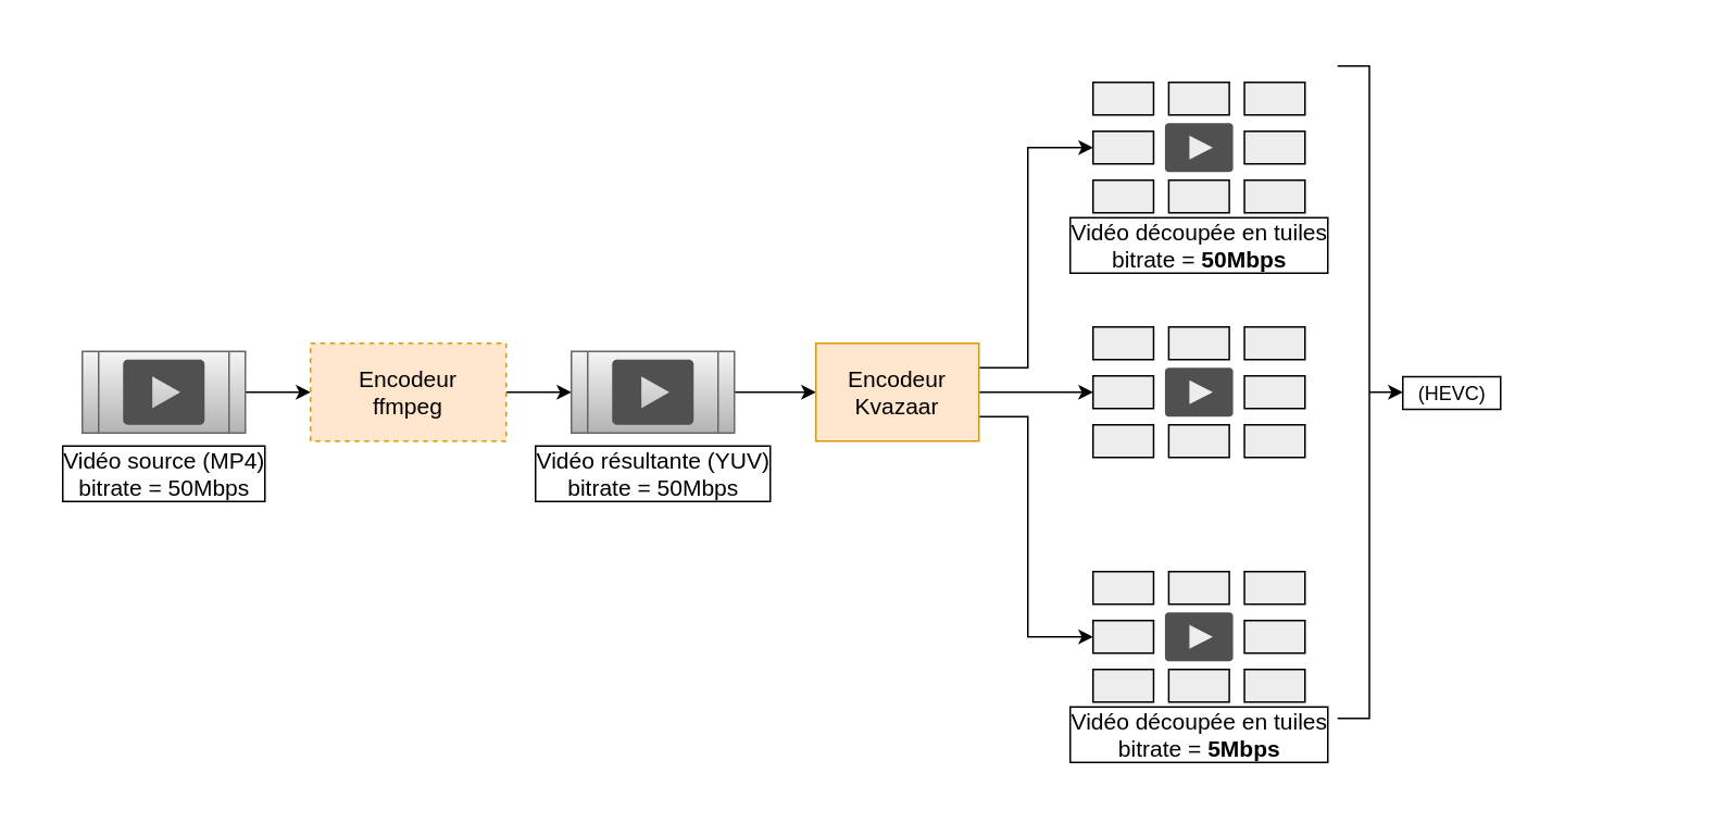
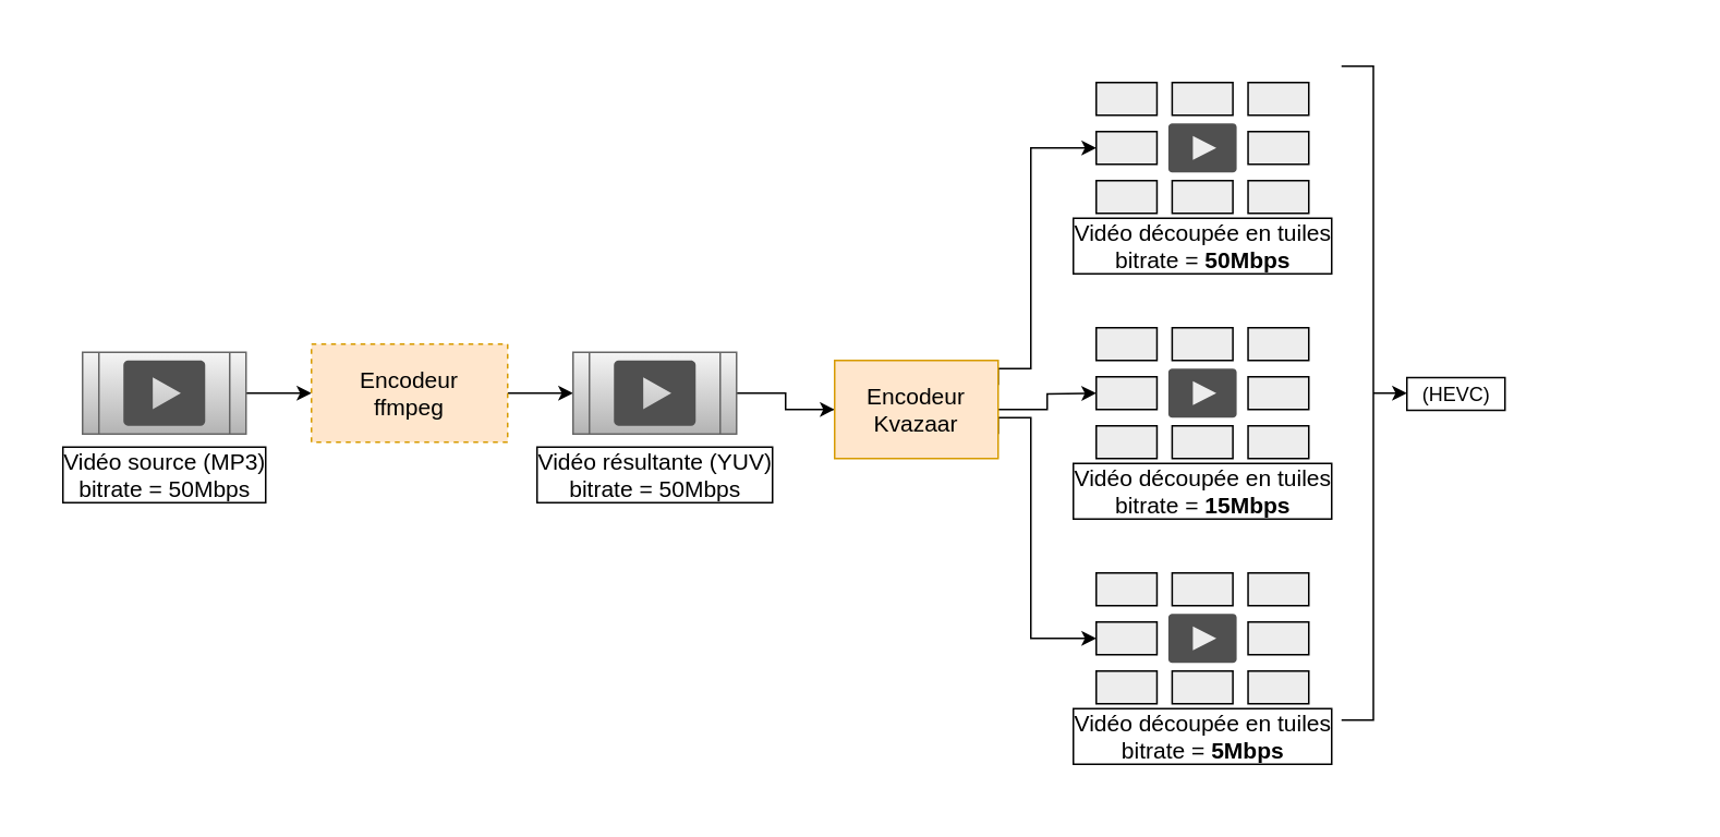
  <mxCell id="0" />
  <mxCell id="1" parent="0" />
  <mxCell id="2" value="" style="rounded=0;whiteSpace=wrap;html=1;fillColor=none;fontSize=14;strokeColor=none;" parent="1" vertex="1"><mxGeometry x="20" y="20" width="910" height="470" as="geometry" /></mxCell>
  <mxCell id="3" style="edgeStyle=orthogonalEdgeStyle;rounded=0;orthogonalLoop=1;jettySize=auto;html=1;exitX=1;exitY=0.5;exitDx=0;exitDy=0;entryX=0;entryY=0.5;entryDx=0;entryDy=0;" parent="1" source="10" target="5" edge="1"><mxGeometry relative="1" as="geometry"><mxPoint x="220" y="240" as="targetPoint" /></mxGeometry></mxCell>
  <mxCell id="4" style="edgeStyle=orthogonalEdgeStyle;rounded=0;orthogonalLoop=1;jettySize=auto;html=1;exitX=1;exitY=0.5;exitDx=0;exitDy=0;fontSize=14;entryX=0;entryY=0.5;entryDx=0;entryDy=0;" parent="1" source="5" target="15" edge="1"><mxGeometry relative="1" as="geometry"><mxPoint x="390" y="240" as="targetPoint" /></mxGeometry></mxCell>
  <mxCell id="5" value="Encodeur&lt;br&gt;ffmpeg" style="rounded=0;whiteSpace=wrap;html=1;fillColor=#ffe6cc;fontSize=14;strokeColor=#d79b00;dashed=1;" parent="1" vertex="1"><mxGeometry x="190" y="210" width="120" height="60" as="geometry" /></mxCell>
  <mxCell id="6" style="edgeStyle=orthogonalEdgeStyle;rounded=0;orthogonalLoop=1;jettySize=auto;html=1;exitX=1;exitY=0.5;exitDx=0;exitDy=0;fontSize=14;entryX=0;entryY=0.5;entryDx=0;entryDy=0;" parent="1" source="15" target="20" edge="1"><mxGeometry relative="1" as="geometry"><mxPoint x="500" y="240" as="targetPoint" /></mxGeometry></mxCell>
  <mxCell id="7" value="" style="group" parent="1" vertex="1" connectable="0"><mxGeometry x="30" y="215" width="140" height="95" as="geometry" /></mxCell>
- <mxCell id="8" value="Vidéo source (MP4)&lt;br&gt;bitrate = 50Mbps" style="text;html=1;align=center;verticalAlign=middle;resizable=0;points=[];;autosize=1;labelBorderColor=#000000;fontSize=14;" parent="7" vertex="1"><mxGeometry y="55" width="140" height="40" as="geometry" /></mxCell>
+ <mxCell id="8" value="Vidéo source (MP3)&lt;br&gt;bitrate = 50Mbps" style="text;html=1;align=center;verticalAlign=middle;resizable=0;points=[];;autosize=1;labelBorderColor=#000000;fontSize=14;" parent="7" vertex="1"><mxGeometry y="55" width="140" height="40" as="geometry" /></mxCell>
  <mxCell id="9" value="" style="group" parent="7" vertex="1" connectable="0"><mxGeometry x="20" width="100" height="50" as="geometry" /></mxCell>
  <mxCell id="10" value="" style="shape=process;whiteSpace=wrap;html=1;backgroundOutline=1;fillColor=#f5f5f5;strokeColor=#666666;gradientColor=#b3b3b3;" parent="9" vertex="1"><mxGeometry width="100" height="50" as="geometry" /></mxCell>
  <mxCell id="11" value="" style="pointerEvents=1;shadow=0;dashed=0;html=1;strokeColor=none;fillColor=#505050;labelPosition=center;verticalLabelPosition=bottom;verticalAlign=top;outlineConnect=0;align=center;shape=mxgraph.office.concepts.video_play;" parent="9" vertex="1"><mxGeometry x="25" y="5" width="50" height="40" as="geometry" /></mxCell>
  <mxCell id="12" value="" style="group" parent="1" vertex="1" connectable="0"><mxGeometry x="320" y="215" width="160" height="95" as="geometry" /></mxCell>
  <mxCell id="13" value="Vidéo résultante (YUV)&lt;br&gt;bitrate = 50Mbps" style="text;html=1;align=center;verticalAlign=middle;resizable=0;points=[];;autosize=1;labelBorderColor=#000000;fontSize=14;" parent="12" vertex="1"><mxGeometry y="55" width="160" height="40" as="geometry" /></mxCell>
  <mxCell id="14" value="" style="group" parent="12" vertex="1" connectable="0"><mxGeometry x="30" width="100" height="50" as="geometry" /></mxCell>
  <mxCell id="15" value="" style="shape=process;whiteSpace=wrap;html=1;backgroundOutline=1;fillColor=#f5f5f5;strokeColor=#666666;gradientColor=#b3b3b3;" parent="14" vertex="1"><mxGeometry width="100" height="50" as="geometry" /></mxCell>
  <mxCell id="16" value="" style="pointerEvents=1;shadow=0;dashed=0;html=1;strokeColor=none;fillColor=#505050;labelPosition=center;verticalLabelPosition=bottom;verticalAlign=top;outlineConnect=0;align=center;shape=mxgraph.office.concepts.video_play;" parent="14" vertex="1"><mxGeometry x="25" y="5" width="50" height="40" as="geometry" /></mxCell>
  <mxCell id="17" style="edgeStyle=orthogonalEdgeStyle;rounded=0;orthogonalLoop=1;jettySize=auto;html=1;exitX=1;exitY=0.5;exitDx=0;exitDy=0;fontSize=14;" parent="1" source="20" edge="1"><mxGeometry relative="1" as="geometry"><mxPoint x="670" y="240" as="targetPoint" /></mxGeometry></mxCell>
  <mxCell id="18" style="edgeStyle=orthogonalEdgeStyle;rounded=0;orthogonalLoop=1;jettySize=auto;html=1;exitX=1;exitY=0.25;exitDx=0;exitDy=0;fontSize=14;" parent="1" source="20" edge="1"><mxGeometry relative="1" as="geometry"><mxPoint x="670" y="90" as="targetPoint" /><Array as="points"><mxPoint x="630" y="225" /><mxPoint x="630" y="90" /></Array></mxGeometry></mxCell>
  <mxCell id="19" style="edgeStyle=orthogonalEdgeStyle;rounded=0;orthogonalLoop=1;jettySize=auto;html=1;exitX=1;exitY=0.75;exitDx=0;exitDy=0;fontSize=14;" parent="1" source="20" edge="1"><mxGeometry relative="1" as="geometry"><mxPoint x="670" y="390" as="targetPoint" /><Array as="points"><mxPoint x="630" y="255" /><mxPoint x="630" y="390" /></Array></mxGeometry></mxCell>
- <mxCell id="20" value="Encodeur&lt;br&gt;Kvazaar" style="rounded=0;whiteSpace=wrap;html=1;fillColor=#ffe6cc;fontSize=14;strokeColor=#d79b00;" parent="1" vertex="1"><mxGeometry x="500" y="210" width="100" height="60" as="geometry" /></mxCell>
+ <mxCell id="20" value="Encodeur&lt;br&gt;Kvazaar" style="rounded=0;whiteSpace=wrap;html=1;fillColor=#ffe6cc;fontSize=14;strokeColor=#d79b00;" parent="1" vertex="1"><mxGeometry x="510" y="220" width="100" height="60" as="geometry" /></mxCell>
  <mxCell id="21" value="" style="group" parent="1" vertex="1" connectable="0"><mxGeometry x="650" y="50" width="170" height="120" as="geometry" /></mxCell>
  <mxCell id="22" value="Vidéo découpée en tuiles&lt;br&gt;bitrate = &lt;b&gt;50Mbps&lt;/b&gt;" style="text;html=1;align=center;verticalAlign=middle;resizable=0;points=[];;autosize=1;labelBorderColor=#000000;fontSize=14;" parent="21" vertex="1"><mxGeometry y="80" width="170" height="40" as="geometry" /></mxCell>
  <mxCell id="23" value="" style="group" parent="21" vertex="1" connectable="0"><mxGeometry x="20" width="130" height="80" as="geometry" /></mxCell>
  <mxCell id="24" value="" style="rounded=0;whiteSpace=wrap;html=1;fillColor=#EDEDED;fontSize=14;" parent="23" vertex="1"><mxGeometry y="30" width="37.143" height="20" as="geometry" /></mxCell>
  <mxCell id="25" value="" style="rounded=0;whiteSpace=wrap;html=1;fillColor=#EDEDED;fontSize=14;" parent="23" vertex="1"><mxGeometry x="46.429" width="37.143" height="20" as="geometry" /></mxCell>
  <mxCell id="26" value="" style="rounded=0;whiteSpace=wrap;html=1;fillColor=#EDEDED;fontSize=14;" parent="23" vertex="1"><mxGeometry x="92.857" width="37.143" height="20" as="geometry" /></mxCell>
  <mxCell id="27" value="" style="rounded=0;whiteSpace=wrap;html=1;fillColor=#EDEDED;fontSize=14;" parent="23" vertex="1"><mxGeometry x="92.857" y="30" width="37.143" height="20" as="geometry" /></mxCell>
  <mxCell id="28" value="" style="rounded=0;whiteSpace=wrap;html=1;fillColor=#EDEDED;fontSize=14;" parent="23" vertex="1"><mxGeometry x="92.857" y="60" width="37.143" height="20" as="geometry" /></mxCell>
  <mxCell id="29" value="" style="rounded=0;whiteSpace=wrap;html=1;fillColor=#EDEDED;fontSize=14;" parent="23" vertex="1"><mxGeometry x="46.429" y="60" width="37.143" height="20" as="geometry" /></mxCell>
  <mxCell id="30" value="" style="rounded=0;whiteSpace=wrap;html=1;fillColor=#EDEDED;fontSize=14;" parent="23" vertex="1"><mxGeometry y="60" width="37.143" height="20" as="geometry" /></mxCell>
  <mxCell id="31" value="" style="rounded=0;whiteSpace=wrap;html=1;fillColor=#EDEDED;fontSize=14;" parent="23" vertex="1"><mxGeometry x="46.429" y="30" width="37.143" height="20" as="geometry" /></mxCell>
  <mxCell id="32" value="" style="rounded=0;whiteSpace=wrap;html=1;fillColor=#EDEDED;fontSize=14;" parent="23" vertex="1"><mxGeometry width="37.143" height="20" as="geometry" /></mxCell>
  <mxCell id="33" value="" style="pointerEvents=1;shadow=0;dashed=0;html=1;strokeColor=none;fillColor=#505050;labelPosition=center;verticalLabelPosition=bottom;verticalAlign=top;outlineConnect=0;align=center;shape=mxgraph.office.concepts.video_play;" parent="23" vertex="1"><mxGeometry x="44.107" y="25" width="41.786" height="30" as="geometry" /></mxCell>
  <mxCell id="34" value="" style="group" parent="1" vertex="1" connectable="0"><mxGeometry x="650" y="200" width="170" height="120" as="geometry" /></mxCell>
+ <mxCell id="35" value="Vidéo découpée en tuiles&lt;br&gt;bitrate = &lt;b&gt;15Mbps&lt;/b&gt;" style="text;html=1;align=center;verticalAlign=middle;resizable=0;points=[];;autosize=1;labelBorderColor=#000000;fontSize=14;" parent="34" vertex="1"><mxGeometry y="80" width="170" height="40" as="geometry" /></mxCell>
  <mxCell id="36" value="" style="group" parent="34" vertex="1" connectable="0"><mxGeometry x="20" width="130" height="80" as="geometry" /></mxCell>
  <mxCell id="37" value="" style="rounded=0;whiteSpace=wrap;html=1;fillColor=#EDEDED;fontSize=14;" parent="36" vertex="1"><mxGeometry y="30" width="37.143" height="20" as="geometry" /></mxCell>
  <mxCell id="38" value="" style="rounded=0;whiteSpace=wrap;html=1;fillColor=#EDEDED;fontSize=14;" parent="36" vertex="1"><mxGeometry x="46.429" width="37.143" height="20" as="geometry" /></mxCell>
  <mxCell id="39" value="" style="rounded=0;whiteSpace=wrap;html=1;fillColor=#EDEDED;fontSize=14;" parent="36" vertex="1"><mxGeometry x="92.857" width="37.143" height="20" as="geometry" /></mxCell>
  <mxCell id="40" value="" style="rounded=0;whiteSpace=wrap;html=1;fillColor=#EDEDED;fontSize=14;" parent="36" vertex="1"><mxGeometry x="92.857" y="30" width="37.143" height="20" as="geometry" /></mxCell>
  <mxCell id="41" value="" style="rounded=0;whiteSpace=wrap;html=1;fillColor=#EDEDED;fontSize=14;" parent="36" vertex="1"><mxGeometry x="92.857" y="60" width="37.143" height="20" as="geometry" /></mxCell>
  <mxCell id="42" value="" style="rounded=0;whiteSpace=wrap;html=1;fillColor=#EDEDED;fontSize=14;" parent="36" vertex="1"><mxGeometry x="46.429" y="60" width="37.143" height="20" as="geometry" /></mxCell>
  <mxCell id="43" value="" style="rounded=0;whiteSpace=wrap;html=1;fillColor=#EDEDED;fontSize=14;" parent="36" vertex="1"><mxGeometry y="60" width="37.143" height="20" as="geometry" /></mxCell>
  <mxCell id="44" value="" style="rounded=0;whiteSpace=wrap;html=1;fillColor=#EDEDED;fontSize=14;" parent="36" vertex="1"><mxGeometry x="46.429" y="30" width="37.143" height="20" as="geometry" /></mxCell>
  <mxCell id="45" value="" style="rounded=0;whiteSpace=wrap;html=1;fillColor=#EDEDED;fontSize=14;" parent="36" vertex="1"><mxGeometry width="37.143" height="20" as="geometry" /></mxCell>
  <mxCell id="46" value="" style="pointerEvents=1;shadow=0;dashed=0;html=1;strokeColor=none;fillColor=#505050;labelPosition=center;verticalLabelPosition=bottom;verticalAlign=top;outlineConnect=0;align=center;shape=mxgraph.office.concepts.video_play;" parent="36" vertex="1"><mxGeometry x="44.107" y="25" width="41.786" height="30" as="geometry" /></mxCell>
  <mxCell id="47" value="" style="group" parent="1" vertex="1" connectable="0"><mxGeometry x="650" y="350" width="170" height="120" as="geometry" /></mxCell>
  <mxCell id="48" value="Vidéo découpée en tuiles&lt;br&gt;bitrate = &lt;b&gt;5Mbps&lt;/b&gt;" style="text;html=1;align=center;verticalAlign=middle;resizable=0;points=[];;autosize=1;labelBorderColor=#000000;fontSize=14;" parent="47" vertex="1"><mxGeometry y="80" width="170" height="40" as="geometry" /></mxCell>
  <mxCell id="49" value="" style="group" parent="47" vertex="1" connectable="0"><mxGeometry x="20" width="130" height="80" as="geometry" /></mxCell>
  <mxCell id="50" value="" style="rounded=0;whiteSpace=wrap;html=1;fillColor=#EDEDED;fontSize=14;" parent="49" vertex="1"><mxGeometry y="30" width="37.143" height="20" as="geometry" /></mxCell>
  <mxCell id="51" value="" style="rounded=0;whiteSpace=wrap;html=1;fillColor=#EDEDED;fontSize=14;" parent="49" vertex="1"><mxGeometry x="46.429" width="37.143" height="20" as="geometry" /></mxCell>
  <mxCell id="52" value="" style="rounded=0;whiteSpace=wrap;html=1;fillColor=#EDEDED;fontSize=14;" parent="49" vertex="1"><mxGeometry x="92.857" width="37.143" height="20" as="geometry" /></mxCell>
  <mxCell id="53" value="" style="rounded=0;whiteSpace=wrap;html=1;fillColor=#EDEDED;fontSize=14;" parent="49" vertex="1"><mxGeometry x="92.857" y="30" width="37.143" height="20" as="geometry" /></mxCell>
  <mxCell id="54" value="" style="rounded=0;whiteSpace=wrap;html=1;fillColor=#EDEDED;fontSize=14;" parent="49" vertex="1"><mxGeometry x="92.857" y="60" width="37.143" height="20" as="geometry" /></mxCell>
  <mxCell id="55" value="" style="rounded=0;whiteSpace=wrap;html=1;fillColor=#EDEDED;fontSize=14;" parent="49" vertex="1"><mxGeometry x="46.429" y="60" width="37.143" height="20" as="geometry" /></mxCell>
  <mxCell id="56" value="" style="rounded=0;whiteSpace=wrap;html=1;fillColor=#EDEDED;fontSize=14;" parent="49" vertex="1"><mxGeometry y="60" width="37.143" height="20" as="geometry" /></mxCell>
  <mxCell id="57" value="" style="rounded=0;whiteSpace=wrap;html=1;fillColor=#EDEDED;fontSize=14;" parent="49" vertex="1"><mxGeometry x="46.429" y="30" width="37.143" height="20" as="geometry" /></mxCell>
  <mxCell id="58" value="" style="rounded=0;whiteSpace=wrap;html=1;fillColor=#EDEDED;fontSize=14;" parent="49" vertex="1"><mxGeometry width="37.143" height="20" as="geometry" /></mxCell>
  <mxCell id="59" value="" style="pointerEvents=1;shadow=0;dashed=0;html=1;strokeColor=none;fillColor=#505050;labelPosition=center;verticalLabelPosition=bottom;verticalAlign=top;outlineConnect=0;align=center;shape=mxgraph.office.concepts.video_play;" parent="49" vertex="1"><mxGeometry x="44.107" y="25" width="41.786" height="30" as="geometry" /></mxCell>
  <mxCell id="60" style="edgeStyle=orthogonalEdgeStyle;rounded=0;orthogonalLoop=1;jettySize=auto;html=1;exitX=0.5;exitY=1;exitDx=0;exitDy=0;entryX=0;entryY=0.501;entryDx=0;entryDy=0;entryPerimeter=0;" edge="1" parent="1" source="61" target="62"><mxGeometry relative="1" as="geometry" /></mxCell>
  <mxCell id="61" value="" style="shape=partialRectangle;whiteSpace=wrap;html=1;bottom=1;right=1;left=1;top=0;fillColor=none;routingCenterX=-0.5;rotation=-90;" vertex="1" parent="1"><mxGeometry x="630" y="230.5" width="400" height="19" as="geometry" /></mxCell>
  <mxCell id="62" value="(HEVC)" style="text;html=1;align=center;verticalAlign=middle;resizable=0;points=[];;autosize=1;strokeColor=#000000;" vertex="1" parent="1"><mxGeometry x="860" y="230.5" width="60" height="20" as="geometry" /></mxCell>
